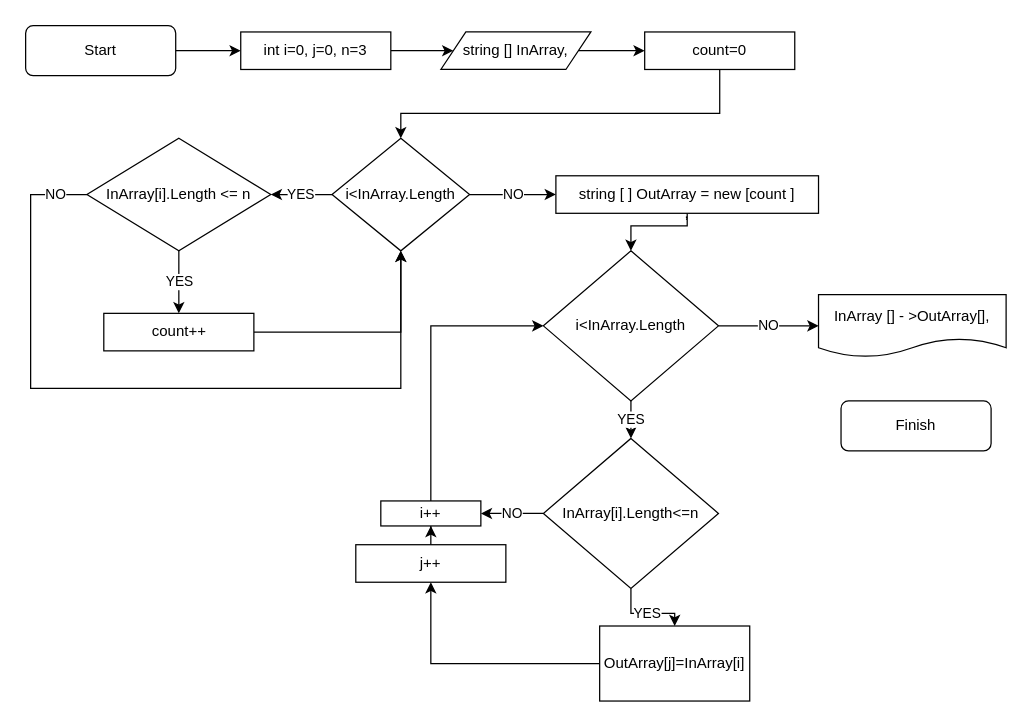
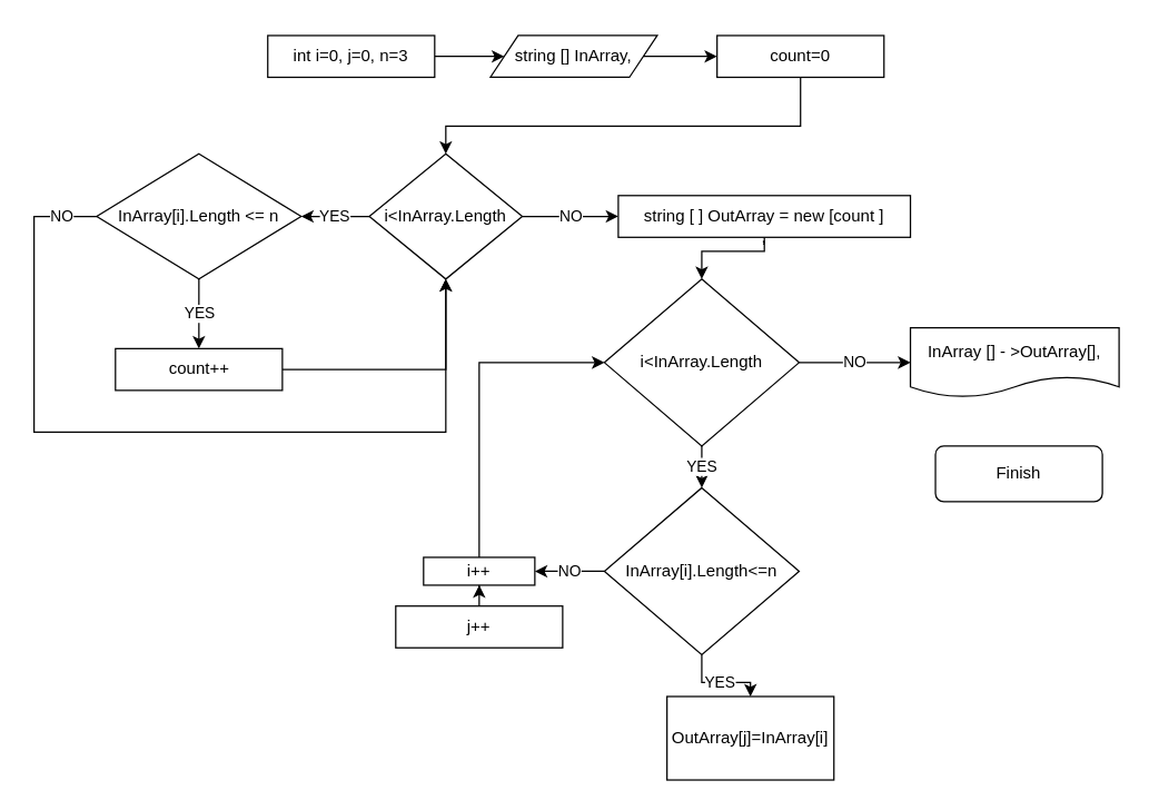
  <mxCell id="0" />
  <mxCell id="1" parent="0" />
- <mxCell id="2" value="" style="edgeStyle=orthogonalEdgeStyle;rounded=0;orthogonalLoop=1;jettySize=auto;html=1;" edge="1" parent="1" source="3" target="6"><mxGeometry relative="1" as="geometry" /></mxCell>
- <mxCell id="3" value="Start" style="rounded=1;whiteSpace=wrap;html=1;fontSize=12;glass=0;strokeWidth=1;shadow=0;" parent="1" vertex="1"><mxGeometry x="20" y="20" width="120" height="40" as="geometry" /></mxCell>
  <mxCell id="4" value="Finish" style="rounded=1;whiteSpace=wrap;html=1;fontSize=12;glass=0;strokeWidth=1;shadow=0;" parent="1" vertex="1"><mxGeometry x="672" y="320" width="120" height="40" as="geometry" /></mxCell>
  <mxCell id="5" value="" style="edgeStyle=orthogonalEdgeStyle;rounded=0;orthogonalLoop=1;jettySize=auto;html=1;" edge="1" parent="1" source="6" target="8"><mxGeometry relative="1" as="geometry" /></mxCell>
  <mxCell id="6" value="int i=0, j=0, n=3" style="rounded=0;whiteSpace=wrap;html=1;" parent="1" vertex="1"><mxGeometry x="192" y="25" width="120" height="30" as="geometry" /></mxCell>
  <mxCell id="7" value="" style="edgeStyle=orthogonalEdgeStyle;rounded=0;orthogonalLoop=1;jettySize=auto;html=1;" edge="1" parent="1" source="8" target="24"><mxGeometry relative="1" as="geometry" /></mxCell>
  <mxCell id="8" value="string [] InArray,&lt;br&gt;" style="shape=parallelogram;perimeter=parallelogramPerimeter;whiteSpace=wrap;html=1;fixedSize=1;" parent="1" vertex="1"><mxGeometry x="352" y="25" width="120" height="30" as="geometry" /></mxCell>
  <mxCell id="9" value="YES" style="edgeStyle=orthogonalEdgeStyle;rounded=0;orthogonalLoop=1;jettySize=auto;html=1;" parent="1" source="11" target="14" edge="1"><mxGeometry relative="1" as="geometry" /></mxCell>
  <mxCell id="10" value="NO" style="edgeStyle=orthogonalEdgeStyle;rounded=0;orthogonalLoop=1;jettySize=auto;html=1;entryX=0;entryY=0.5;entryDx=0;entryDy=0;" parent="1" source="11" target="33" edge="1"><mxGeometry relative="1" as="geometry"><mxPoint x="637" y="260" as="targetPoint" /></mxGeometry></mxCell>
  <mxCell id="11" value="i&amp;lt;InArray.Length" style="rhombus;whiteSpace=wrap;html=1;" parent="1" vertex="1"><mxGeometry x="434" y="200" width="140" height="120" as="geometry" /></mxCell>
  <mxCell id="12" value="YES" style="edgeStyle=orthogonalEdgeStyle;rounded=0;orthogonalLoop=1;jettySize=auto;html=1;" parent="1" source="14" target="16" edge="1"><mxGeometry relative="1" as="geometry" /></mxCell>
  <mxCell id="13" value="NO" style="edgeStyle=orthogonalEdgeStyle;rounded=0;orthogonalLoop=1;jettySize=auto;html=1;" parent="1" source="14" target="20" edge="1"><mxGeometry relative="1" as="geometry" /></mxCell>
  <mxCell id="14" value="InArray[i].Length&amp;lt;=n" style="rhombus;whiteSpace=wrap;html=1;" parent="1" vertex="1"><mxGeometry x="434" y="350" width="140" height="120" as="geometry" /></mxCell>
- <mxCell id="15" value="" style="edgeStyle=orthogonalEdgeStyle;rounded=0;orthogonalLoop=1;jettySize=auto;html=1;" parent="1" source="16" target="18" edge="1"><mxGeometry relative="1" as="geometry" /></mxCell>
  <mxCell id="16" value="OutArray[j]=InArray[i]" style="rounded=0;whiteSpace=wrap;html=1;" parent="1" vertex="1"><mxGeometry x="479" y="500" width="120" height="60" as="geometry" /></mxCell>
  <mxCell id="17" value="" style="edgeStyle=orthogonalEdgeStyle;rounded=0;orthogonalLoop=1;jettySize=auto;html=1;" parent="1" source="18" target="20" edge="1"><mxGeometry relative="1" as="geometry" /></mxCell>
  <mxCell id="18" value="j++" style="rounded=0;whiteSpace=wrap;html=1;" parent="1" vertex="1"><mxGeometry x="284" y="435" width="120" height="30" as="geometry" /></mxCell>
  <mxCell id="19" style="edgeStyle=orthogonalEdgeStyle;rounded=0;orthogonalLoop=1;jettySize=auto;html=1;entryX=0;entryY=0.5;entryDx=0;entryDy=0;" parent="1" source="20" target="11" edge="1"><mxGeometry relative="1" as="geometry"><Array as="points"><mxPoint x="344" y="260" /></Array></mxGeometry></mxCell>
  <mxCell id="20" value="i++" style="rounded=0;whiteSpace=wrap;html=1;" parent="1" vertex="1"><mxGeometry x="304" y="400" width="80" height="20" as="geometry" /></mxCell>
  <mxCell id="21" style="edgeStyle=orthogonalEdgeStyle;rounded=0;orthogonalLoop=1;jettySize=auto;html=1;entryX=0.5;entryY=0;entryDx=0;entryDy=0;" edge="1" parent="1" source="22" target="11"><mxGeometry relative="1" as="geometry"><Array as="points"><mxPoint x="549" y="180" /><mxPoint x="504" y="180" /></Array></mxGeometry></mxCell>
  <mxCell id="22" value="&lt;br&gt;string [&amp;nbsp;] OutArray = new [count&amp;nbsp;]&lt;br&gt;," style="rounded=0;whiteSpace=wrap;html=1;" vertex="1" parent="1"><mxGeometry x="444" y="140" width="210" height="30" as="geometry" /></mxCell>
  <mxCell id="23" value="" style="edgeStyle=orthogonalEdgeStyle;rounded=0;orthogonalLoop=1;jettySize=auto;html=1;" edge="1" parent="1" source="24" target="27"><mxGeometry relative="1" as="geometry"><Array as="points"><mxPoint x="575" y="90" /><mxPoint x="320" y="90" /></Array></mxGeometry></mxCell>
  <mxCell id="24" value="count=0" style="rounded=0;whiteSpace=wrap;html=1;" vertex="1" parent="1"><mxGeometry x="515" y="25" width="120" height="30" as="geometry" /></mxCell>
  <mxCell id="25" value="YES" style="edgeStyle=orthogonalEdgeStyle;rounded=0;orthogonalLoop=1;jettySize=auto;html=1;" edge="1" parent="1" source="27" target="30"><mxGeometry relative="1" as="geometry" /></mxCell>
  <mxCell id="26" value="NO" style="edgeStyle=orthogonalEdgeStyle;rounded=0;orthogonalLoop=1;jettySize=auto;html=1;" edge="1" parent="1" source="27" target="22"><mxGeometry relative="1" as="geometry" /></mxCell>
  <mxCell id="27" value="i&amp;lt;InArray.Length" style="rhombus;whiteSpace=wrap;html=1;" vertex="1" parent="1"><mxGeometry x="265" y="110" width="110" height="90" as="geometry" /></mxCell>
  <mxCell id="28" value="YES" style="edgeStyle=orthogonalEdgeStyle;rounded=0;orthogonalLoop=1;jettySize=auto;html=1;" edge="1" parent="1" source="30" target="32"><mxGeometry relative="1" as="geometry" /></mxCell>
  <mxCell id="29" value="NO" style="edgeStyle=orthogonalEdgeStyle;rounded=0;orthogonalLoop=1;jettySize=auto;html=1;entryX=0.5;entryY=1;entryDx=0;entryDy=0;" edge="1" parent="1" source="30" target="27"><mxGeometry x="-0.917" relative="1" as="geometry"><Array as="points"><mxPoint x="24" y="155" /><mxPoint x="24" y="310" /><mxPoint x="320" y="310" /></Array><mxPoint as="offset" /></mxGeometry></mxCell>
  <mxCell id="30" value="InArray[i].Length &amp;lt;= n" style="rhombus;whiteSpace=wrap;html=1;" vertex="1" parent="1"><mxGeometry x="69" y="110" width="147" height="90" as="geometry" /></mxCell>
  <mxCell id="31" style="edgeStyle=orthogonalEdgeStyle;rounded=0;orthogonalLoop=1;jettySize=auto;html=1;entryX=0.5;entryY=1;entryDx=0;entryDy=0;" edge="1" parent="1" source="32" target="27"><mxGeometry relative="1" as="geometry" /></mxCell>
  <mxCell id="32" value="count++" style="rounded=0;whiteSpace=wrap;html=1;" vertex="1" parent="1"><mxGeometry x="82.5" y="250" width="120" height="30" as="geometry" /></mxCell>
  <mxCell id="33" value="InArray [] - &amp;gt;OutArray[]," style="shape=document;whiteSpace=wrap;html=1;boundedLbl=1;" vertex="1" parent="1"><mxGeometry x="654" y="235" width="150" height="50" as="geometry" /></mxCell>
